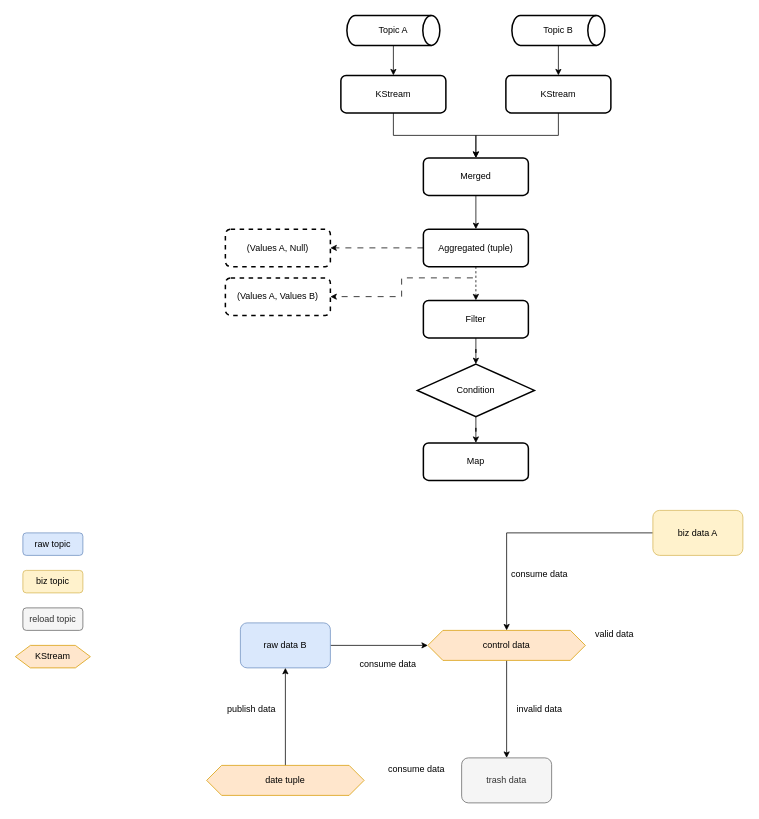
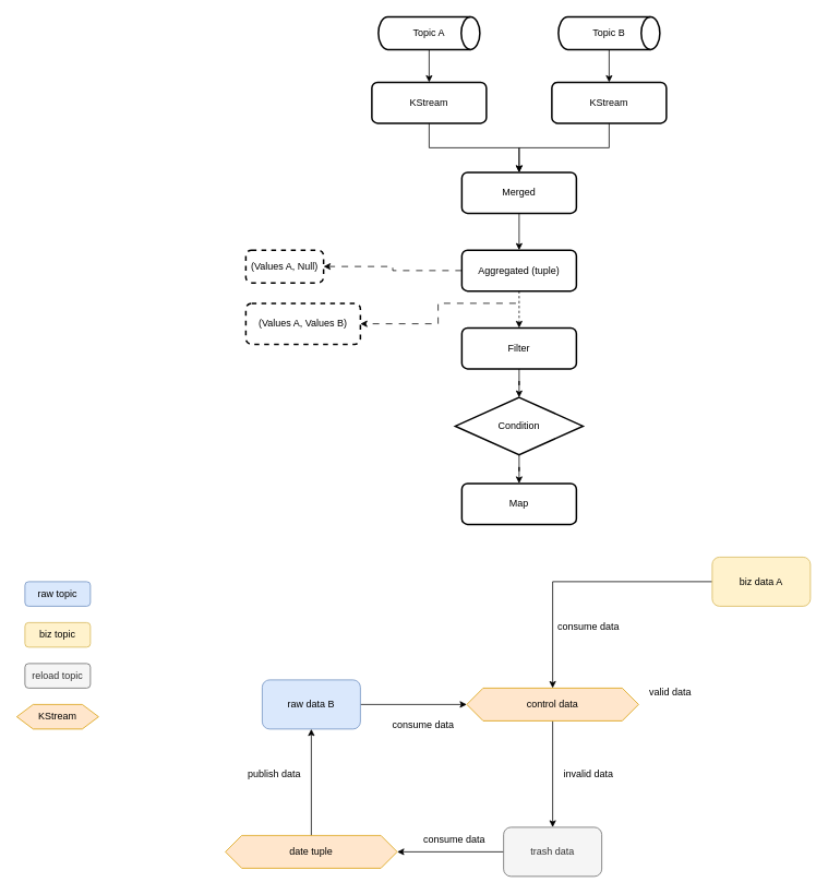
  <mxCell id="0" />
  <mxCell id="1" parent="0" />
  <mxCell id="2" value="" style="edgeStyle=orthogonalEdgeStyle;rounded=0;orthogonalLoop=1;jettySize=auto;html=1;" parent="1" source="3" target="19" edge="1"><mxGeometry relative="1" as="geometry" /></mxCell>
  <mxCell id="3" value="Topic B" style="strokeWidth=2;html=1;shape=mxgraph.flowchart.direct_data;whiteSpace=wrap;" parent="1" vertex="1"><mxGeometry x="682" y="20" width="124" height="40" as="geometry" /></mxCell>
  <mxCell id="4" style="edgeStyle=orthogonalEdgeStyle;rounded=0;orthogonalLoop=1;jettySize=auto;html=1;" parent="1" source="5" target="10" edge="1"><mxGeometry relative="1" as="geometry" /></mxCell>
  <mxCell id="5" value="Merged" style="rounded=1;whiteSpace=wrap;html=1;absoluteArcSize=1;arcSize=14;strokeWidth=2;" parent="1" vertex="1"><mxGeometry x="564" y="210" width="140" height="50" as="geometry" /></mxCell>
  <mxCell id="6" value="" style="edgeStyle=orthogonalEdgeStyle;rounded=0;orthogonalLoop=1;jettySize=auto;html=1;" parent="1" source="7" target="12" edge="1"><mxGeometry relative="1" as="geometry" /></mxCell>
  <mxCell id="7" value="Filter" style="rounded=1;whiteSpace=wrap;html=1;absoluteArcSize=1;arcSize=14;strokeWidth=2;" parent="1" vertex="1"><mxGeometry x="564" y="400" width="140" height="50" as="geometry" /></mxCell>
  <mxCell id="8" value="" style="edgeStyle=orthogonalEdgeStyle;rounded=0;orthogonalLoop=1;jettySize=auto;html=1;dashed=1;" parent="1" source="10" target="7" edge="1"><mxGeometry relative="1" as="geometry" /></mxCell>
  <mxCell id="9" style="edgeStyle=orthogonalEdgeStyle;rounded=0;orthogonalLoop=1;jettySize=auto;html=1;entryX=1;entryY=0.5;entryDx=0;entryDy=0;dashed=1;dashPattern=8 8;" parent="1" source="10" target="14" edge="1"><mxGeometry relative="1" as="geometry" /></mxCell>
  <mxCell id="10" value="Aggregated (tuple)" style="rounded=1;whiteSpace=wrap;html=1;absoluteArcSize=1;arcSize=14;strokeWidth=2;" parent="1" vertex="1"><mxGeometry x="564" y="305" width="140" height="50" as="geometry" /></mxCell>
  <mxCell id="11" value="" style="edgeStyle=orthogonalEdgeStyle;rounded=0;orthogonalLoop=1;jettySize=auto;html=1;" parent="1" source="12" target="13" edge="1"><mxGeometry relative="1" as="geometry" /></mxCell>
  <mxCell id="12" value="Condition" style="strokeWidth=2;html=1;shape=mxgraph.flowchart.decision;whiteSpace=wrap;" parent="1" vertex="1"><mxGeometry x="556" y="485" width="156" height="70" as="geometry" /></mxCell>
  <mxCell id="13" value="Map" style="rounded=1;whiteSpace=wrap;html=1;absoluteArcSize=1;arcSize=14;strokeWidth=2;" parent="1" vertex="1"><mxGeometry x="564" y="590" width="140" height="50" as="geometry" /></mxCell>
- <mxCell id="14" value="(Values A, Null)" style="rounded=1;whiteSpace=wrap;html=1;absoluteArcSize=1;arcSize=14;strokeWidth=2;dashed=1;" parent="1" vertex="1"><mxGeometry x="300" y="305" width="140" height="50" as="geometry" /></mxCell>
+ <mxCell id="14" value="(Values A, Null)" style="rounded=1;whiteSpace=wrap;html=1;absoluteArcSize=1;arcSize=14;strokeWidth=2;dashed=1;" parent="1" vertex="1"><mxGeometry x="300" y="305" width="95" height="40" as="geometry" /></mxCell>
  <mxCell id="15" value="(Values A, Values B)" style="rounded=1;whiteSpace=wrap;html=1;absoluteArcSize=1;arcSize=14;strokeWidth=2;dashed=1;" parent="1" vertex="1"><mxGeometry x="300" y="370" width="140" height="50" as="geometry" /></mxCell>
  <mxCell id="16" style="edgeStyle=orthogonalEdgeStyle;rounded=0;orthogonalLoop=1;jettySize=auto;html=1;" parent="1" source="17" target="5" edge="1"><mxGeometry relative="1" as="geometry" /></mxCell>
  <mxCell id="17" value="KStream" style="rounded=1;whiteSpace=wrap;html=1;absoluteArcSize=1;arcSize=14;strokeWidth=2;" parent="1" vertex="1"><mxGeometry x="454" y="100" width="140" height="50" as="geometry" /></mxCell>
  <mxCell id="18" style="edgeStyle=orthogonalEdgeStyle;rounded=0;orthogonalLoop=1;jettySize=auto;html=1;" parent="1" source="19" target="5" edge="1"><mxGeometry relative="1" as="geometry" /></mxCell>
  <mxCell id="19" value="KStream" style="rounded=1;whiteSpace=wrap;html=1;absoluteArcSize=1;arcSize=14;strokeWidth=2;" parent="1" vertex="1"><mxGeometry x="674" y="100" width="140" height="50" as="geometry" /></mxCell>
  <mxCell id="20" style="edgeStyle=orthogonalEdgeStyle;rounded=0;orthogonalLoop=1;jettySize=auto;html=1;entryX=1;entryY=0.5;entryDx=0;entryDy=0;dashed=1;dashPattern=8 8;" parent="1" target="15" edge="1"><mxGeometry relative="1" as="geometry"><mxPoint x="630" y="370" as="sourcePoint" /><mxPoint x="450" y="325" as="targetPoint" /><Array as="points"><mxPoint x="535" y="370" /><mxPoint x="535" y="395" /></Array></mxGeometry></mxCell>
  <mxCell id="21" value="" style="edgeStyle=orthogonalEdgeStyle;rounded=0;orthogonalLoop=1;jettySize=auto;html=1;" parent="1" source="22" target="17" edge="1"><mxGeometry relative="1" as="geometry" /></mxCell>
  <mxCell id="22" value="Topic A" style="strokeWidth=2;html=1;shape=mxgraph.flowchart.direct_data;whiteSpace=wrap;" parent="1" vertex="1"><mxGeometry x="462" y="20" width="124" height="40" as="geometry" /></mxCell>
  <mxCell id="23" style="edgeStyle=orthogonalEdgeStyle;rounded=0;orthogonalLoop=1;jettySize=auto;html=1;entryX=0;entryY=0.5;entryDx=0;entryDy=0;" edge="1" parent="1" source="24" target="26"><mxGeometry relative="1" as="geometry" /></mxCell>
  <mxCell id="24" value="raw data B" style="rounded=1;whiteSpace=wrap;html=1;fillColor=#dae8fc;strokeColor=#6c8ebf;" vertex="1" parent="1"><mxGeometry x="320" y="830" width="120" height="60" as="geometry" /></mxCell>
  <mxCell id="25" style="edgeStyle=orthogonalEdgeStyle;rounded=0;orthogonalLoop=1;jettySize=auto;html=1;entryX=0.5;entryY=0;entryDx=0;entryDy=0;" edge="1" parent="1" source="26" target="30"><mxGeometry relative="1" as="geometry"><Array as="points" /></mxGeometry></mxCell>
  <mxCell id="26" value="control data" style="shape=hexagon;perimeter=hexagonPerimeter2;whiteSpace=wrap;html=1;fixedSize=1;fillColor=#ffe6cc;strokeColor=#d79b00;" vertex="1" parent="1"><mxGeometry x="570" y="840" width="210" height="40" as="geometry" /></mxCell>
  <mxCell id="27" value="biz topic" style="rounded=1;whiteSpace=wrap;html=1;fillColor=#fff2cc;strokeColor=#d6b656;" vertex="1" parent="1"><mxGeometry x="30" y="760" width="80" height="30" as="geometry" /></mxCell>
  <mxCell id="28" value="KStream" style="shape=hexagon;perimeter=hexagonPerimeter2;whiteSpace=wrap;html=1;fixedSize=1;fillColor=#ffe6cc;strokeColor=#d79b00;" vertex="1" parent="1"><mxGeometry x="20" y="860" width="100" height="30" as="geometry" /></mxCell>
+ <mxCell id="29" style="edgeStyle=orthogonalEdgeStyle;rounded=0;orthogonalLoop=1;jettySize=auto;html=1;entryX=1;entryY=0.5;entryDx=0;entryDy=0;" edge="1" parent="1" source="30" target="34"><mxGeometry relative="1" as="geometry" /></mxCell>
  <mxCell id="30" value="trash data" style="rounded=1;whiteSpace=wrap;html=1;fillColor=#f5f5f5;fontColor=#333333;strokeColor=#666666;" vertex="1" parent="1"><mxGeometry x="615" y="1010" width="120" height="60" as="geometry" /></mxCell>
  <mxCell id="31" value="invalid data" style="text;html=1;strokeColor=none;fillColor=none;align=center;verticalAlign=middle;whiteSpace=wrap;rounded=0;" vertex="1" parent="1"><mxGeometry x="674" y="930" width="90" height="30" as="geometry" /></mxCell>
  <mxCell id="32" value="valid data" style="text;html=1;strokeColor=none;fillColor=none;align=center;verticalAlign=middle;whiteSpace=wrap;rounded=0;" vertex="1" parent="1"><mxGeometry x="774" y="830" width="90" height="30" as="geometry" /></mxCell>
  <mxCell id="33" style="edgeStyle=orthogonalEdgeStyle;rounded=0;orthogonalLoop=1;jettySize=auto;html=1;entryX=0.5;entryY=1;entryDx=0;entryDy=0;" edge="1" parent="1" source="34" target="24"><mxGeometry relative="1" as="geometry" /></mxCell>
  <mxCell id="34" value="date tuple" style="shape=hexagon;perimeter=hexagonPerimeter2;whiteSpace=wrap;html=1;fixedSize=1;fillColor=#ffe6cc;strokeColor=#d79b00;" vertex="1" parent="1"><mxGeometry x="275" y="1020" width="210" height="40" as="geometry" /></mxCell>
  <mxCell id="35" value="consume data" style="text;html=1;strokeColor=none;fillColor=none;align=center;verticalAlign=middle;whiteSpace=wrap;rounded=0;" vertex="1" parent="1"><mxGeometry x="510" y="1010" width="90" height="30" as="geometry" /></mxCell>
  <mxCell id="36" value="publish data" style="text;html=1;strokeColor=none;fillColor=none;align=center;verticalAlign=middle;whiteSpace=wrap;rounded=0;" vertex="1" parent="1"><mxGeometry x="290" y="930" width="90" height="30" as="geometry" /></mxCell>
  <mxCell id="37" value="consume data" style="text;html=1;strokeColor=none;fillColor=none;align=center;verticalAlign=middle;whiteSpace=wrap;rounded=0;" vertex="1" parent="1"><mxGeometry x="674" y="750" width="90" height="30" as="geometry" /></mxCell>
  <mxCell id="38" style="edgeStyle=orthogonalEdgeStyle;rounded=0;orthogonalLoop=1;jettySize=auto;html=1;entryX=0.5;entryY=0;entryDx=0;entryDy=0;" edge="1" parent="1" source="39" target="26"><mxGeometry relative="1" as="geometry" /></mxCell>
  <mxCell id="39" value="biz data A" style="rounded=1;whiteSpace=wrap;html=1;fillColor=#fff2cc;strokeColor=#d6b656;" vertex="1" parent="1"><mxGeometry x="870" y="680" width="120" height="60" as="geometry" /></mxCell>
  <mxCell id="40" value="consume data" style="text;html=1;strokeColor=none;fillColor=none;align=center;verticalAlign=middle;whiteSpace=wrap;rounded=0;" vertex="1" parent="1"><mxGeometry x="472" y="870" width="90" height="30" as="geometry" /></mxCell>
  <mxCell id="41" value="raw topic" style="rounded=1;whiteSpace=wrap;html=1;fillColor=#dae8fc;strokeColor=#6c8ebf;" vertex="1" parent="1"><mxGeometry x="30" y="710" width="80" height="30" as="geometry" /></mxCell>
  <mxCell id="42" value="reload topic" style="rounded=1;whiteSpace=wrap;html=1;fillColor=#f5f5f5;strokeColor=#666666;fontColor=#333333;" vertex="1" parent="1"><mxGeometry x="30" y="810" width="80" height="30" as="geometry" /></mxCell>
